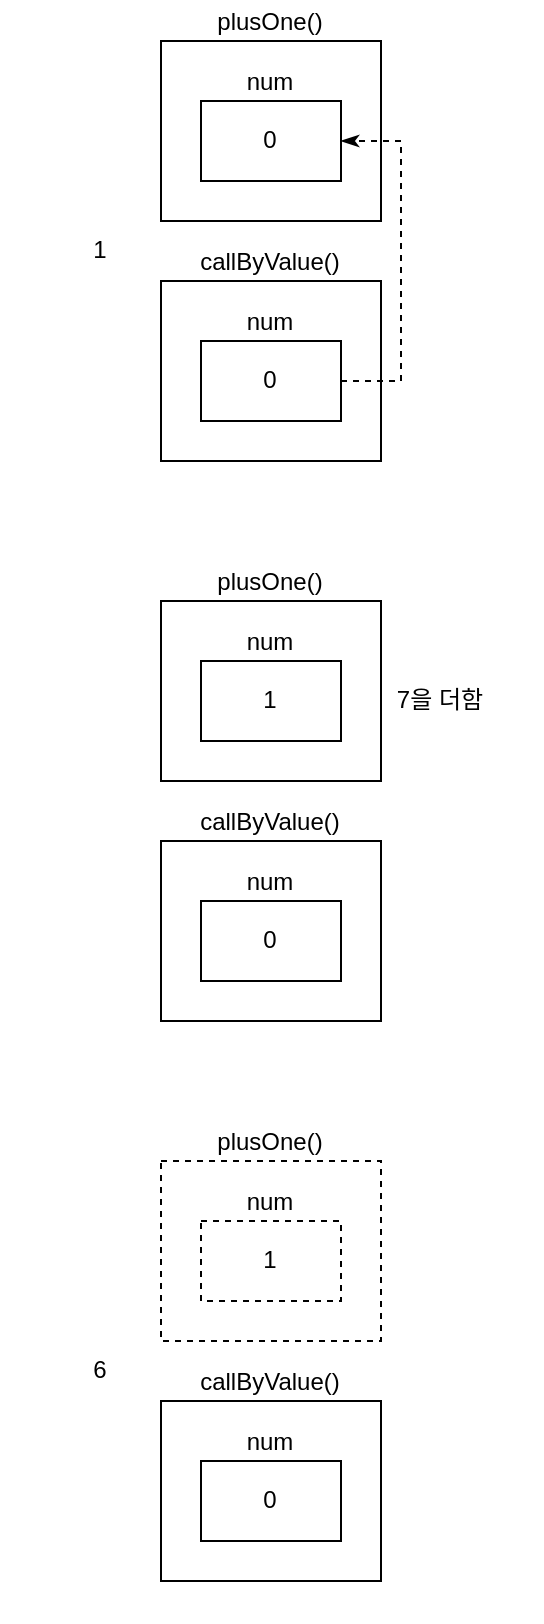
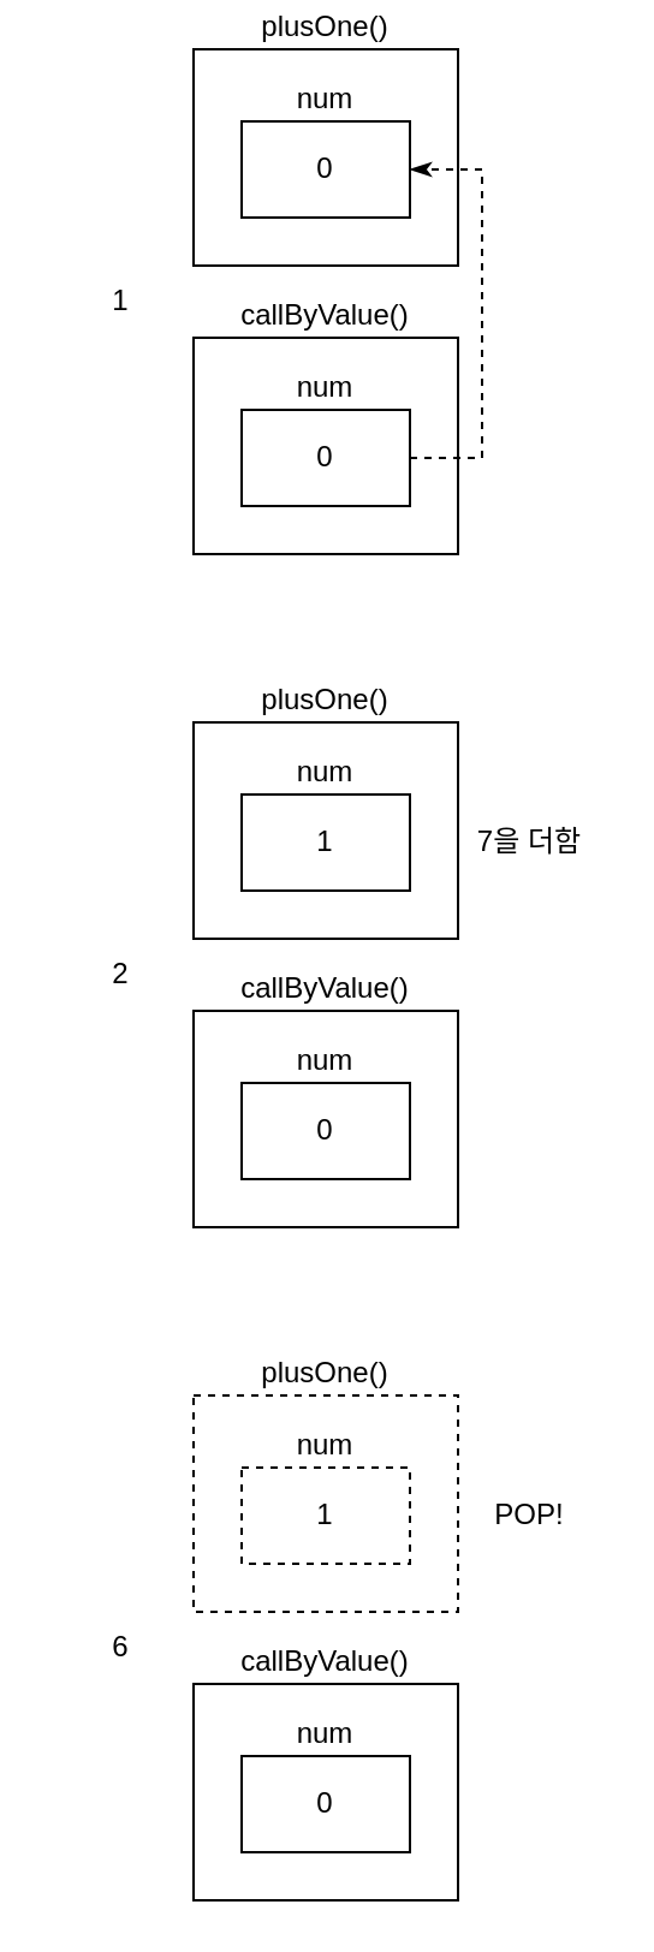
  <mxCell id="0" />
  <mxCell id="1" parent="0" />
  <mxCell id="2" value="plusOne()" style="rounded=0;whiteSpace=wrap;html=1;labelPosition=center;verticalLabelPosition=top;align=center;verticalAlign=bottom;" parent="1" vertex="1"><mxGeometry x="80" y="20" width="110" height="90" as="geometry" /></mxCell>
  <mxCell id="3" value="callByValue()" style="rounded=0;whiteSpace=wrap;html=1;labelPosition=center;verticalLabelPosition=top;align=center;verticalAlign=bottom;" parent="1" vertex="1"><mxGeometry x="80" y="140" width="110" height="90" as="geometry" /></mxCell>
  <mxCell id="4" value="1" style="text;html=1;strokeColor=none;fillColor=none;align=center;verticalAlign=middle;whiteSpace=wrap;rounded=0;" parent="1" vertex="1"><mxGeometry x="20" y="110" width="60" height="30" as="geometry" /></mxCell>
  <mxCell id="5" value="" style="group" parent="1" vertex="1" connectable="0"><mxGeometry x="100" y="50" width="70" height="40" as="geometry" /></mxCell>
  <mxCell id="6" value="num" style="rounded=0;whiteSpace=wrap;html=1;labelPosition=center;verticalLabelPosition=top;align=center;verticalAlign=bottom;" parent="5" vertex="1"><mxGeometry width="70" height="40" as="geometry" /></mxCell>
  <mxCell id="7" value="0" style="text;html=1;strokeColor=none;fillColor=none;align=center;verticalAlign=middle;whiteSpace=wrap;rounded=0;" parent="5" vertex="1"><mxGeometry x="5" y="5" width="60" height="30" as="geometry" /></mxCell>
  <mxCell id="8" value="" style="group" parent="1" vertex="1" connectable="0"><mxGeometry x="100" y="170" width="70" height="40" as="geometry" /></mxCell>
  <mxCell id="9" value="num" style="rounded=0;whiteSpace=wrap;html=1;labelPosition=center;verticalLabelPosition=top;align=center;verticalAlign=bottom;" parent="8" vertex="1"><mxGeometry width="70" height="40" as="geometry" /></mxCell>
  <mxCell id="10" value="0" style="text;html=1;strokeColor=none;fillColor=none;align=center;verticalAlign=middle;whiteSpace=wrap;rounded=0;" parent="8" vertex="1"><mxGeometry x="5" y="5" width="60" height="30" as="geometry" /></mxCell>
  <mxCell id="11" style="edgeStyle=orthogonalEdgeStyle;rounded=0;orthogonalLoop=1;jettySize=auto;html=1;exitX=1;exitY=0.5;exitDx=0;exitDy=0;dashed=1;entryX=1;entryY=0.5;entryDx=0;entryDy=0;endArrow=classicThin;endFill=1;" parent="1" source="9" target="6" edge="1"><mxGeometry relative="1" as="geometry"><Array as="points"><mxPoint x="200" y="190" /><mxPoint x="200" y="70" /></Array></mxGeometry></mxCell>
  <mxCell id="12" value="plusOne()" style="rounded=0;whiteSpace=wrap;html=1;labelPosition=center;verticalLabelPosition=top;align=center;verticalAlign=bottom;" parent="1" vertex="1"><mxGeometry x="80" y="300" width="110" height="90" as="geometry" /></mxCell>
  <mxCell id="13" value="callByValue()" style="rounded=0;whiteSpace=wrap;html=1;labelPosition=center;verticalLabelPosition=top;align=center;verticalAlign=bottom;" parent="1" vertex="1"><mxGeometry x="80" y="420" width="110" height="90" as="geometry" /></mxCell>
  <mxCell id="14" value="" style="group" parent="1" vertex="1" connectable="0"><mxGeometry x="100" y="330" width="70" height="40" as="geometry" /></mxCell>
  <mxCell id="15" value="num" style="rounded=0;whiteSpace=wrap;html=1;labelPosition=center;verticalLabelPosition=top;align=center;verticalAlign=bottom;" parent="14" vertex="1"><mxGeometry width="70" height="40" as="geometry" /></mxCell>
  <mxCell id="16" value="1" style="text;html=1;strokeColor=none;fillColor=none;align=center;verticalAlign=middle;whiteSpace=wrap;rounded=0;" parent="14" vertex="1"><mxGeometry x="5" y="5" width="60" height="30" as="geometry" /></mxCell>
  <mxCell id="17" value="" style="group" parent="1" vertex="1" connectable="0"><mxGeometry x="100" y="450" width="70" height="40" as="geometry" /></mxCell>
  <mxCell id="18" value="num" style="rounded=0;whiteSpace=wrap;html=1;labelPosition=center;verticalLabelPosition=top;align=center;verticalAlign=bottom;" parent="17" vertex="1"><mxGeometry width="70" height="40" as="geometry" /></mxCell>
  <mxCell id="19" value="0" style="text;html=1;strokeColor=none;fillColor=none;align=center;verticalAlign=middle;whiteSpace=wrap;rounded=0;" parent="17" vertex="1"><mxGeometry x="5" y="5" width="60" height="30" as="geometry" /></mxCell>
  <mxCell id="20" value="7을 더함" style="text;html=1;strokeColor=none;fillColor=none;align=center;verticalAlign=middle;whiteSpace=wrap;rounded=0;" parent="1" vertex="1"><mxGeometry x="190" y="335" width="60" height="30" as="geometry" /></mxCell>
+ <mxCell id="21" value="2" style="text;html=1;strokeColor=none;fillColor=none;align=center;verticalAlign=middle;whiteSpace=wrap;rounded=0;" parent="1" vertex="1"><mxGeometry x="20" y="390" width="60" height="30" as="geometry" /></mxCell>
  <mxCell id="22" value="plusOne()" style="rounded=0;whiteSpace=wrap;html=1;labelPosition=center;verticalLabelPosition=top;align=center;verticalAlign=bottom;dashed=1;" parent="1" vertex="1"><mxGeometry x="80" y="580" width="110" height="90" as="geometry" /></mxCell>
  <mxCell id="23" value="callByValue()" style="rounded=0;whiteSpace=wrap;html=1;labelPosition=center;verticalLabelPosition=top;align=center;verticalAlign=bottom;" parent="1" vertex="1"><mxGeometry x="80" y="700" width="110" height="90" as="geometry" /></mxCell>
  <mxCell id="24" value="" style="group;dashed=1;" parent="1" vertex="1" connectable="0"><mxGeometry x="100" y="610" width="70" height="40" as="geometry" /></mxCell>
  <mxCell id="25" value="num" style="rounded=0;whiteSpace=wrap;html=1;labelPosition=center;verticalLabelPosition=top;align=center;verticalAlign=bottom;dashed=1;" parent="24" vertex="1"><mxGeometry width="70" height="40" as="geometry" /></mxCell>
  <mxCell id="26" value="1" style="text;html=1;strokeColor=none;fillColor=none;align=center;verticalAlign=middle;whiteSpace=wrap;rounded=0;dashed=1;" parent="24" vertex="1"><mxGeometry x="5" y="5" width="60" height="30" as="geometry" /></mxCell>
  <mxCell id="27" value="" style="group" parent="1" vertex="1" connectable="0"><mxGeometry x="100" y="730" width="70" height="40" as="geometry" /></mxCell>
  <mxCell id="28" value="num" style="rounded=0;whiteSpace=wrap;html=1;labelPosition=center;verticalLabelPosition=top;align=center;verticalAlign=bottom;" parent="27" vertex="1"><mxGeometry width="70" height="40" as="geometry" /></mxCell>
  <mxCell id="29" value="0" style="text;html=1;strokeColor=none;fillColor=none;align=center;verticalAlign=middle;whiteSpace=wrap;rounded=0;" parent="27" vertex="1"><mxGeometry x="5" y="5" width="60" height="30" as="geometry" /></mxCell>
+ <mxCell id="30" value="POP!" style="text;html=1;strokeColor=none;fillColor=none;align=center;verticalAlign=middle;whiteSpace=wrap;rounded=0;" parent="1" vertex="1"><mxGeometry x="190" y="615" width="60" height="30" as="geometry" /></mxCell>
  <mxCell id="31" value="6" style="text;html=1;strokeColor=none;fillColor=none;align=center;verticalAlign=middle;whiteSpace=wrap;rounded=0;" parent="1" vertex="1"><mxGeometry x="20" y="670" width="60" height="30" as="geometry" /></mxCell>
